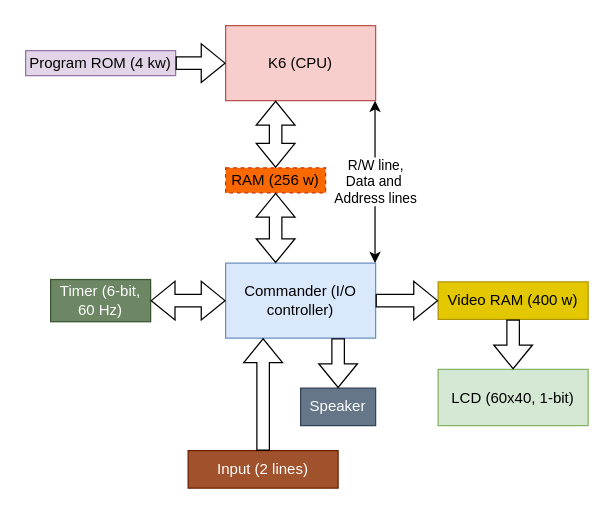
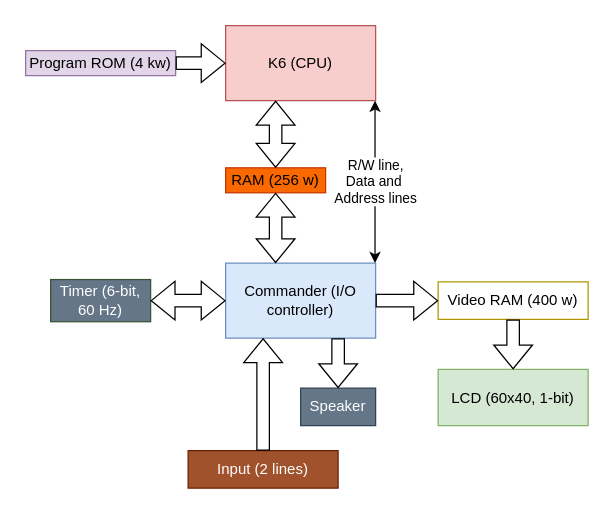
  <mxCell id="0" />
  <mxCell id="1" parent="0" />
  <mxCell id="2" value="K6 (CPU)" style="rounded=0;whiteSpace=wrap;html=1;fillColor=#f8cecc;strokeColor=#b85450;" vertex="1" parent="1"><mxGeometry x="180" y="20" width="120" height="60" as="geometry" /></mxCell>
- <mxCell id="3" value="RAM (256 w)" style="rounded=0;whiteSpace=wrap;html=1;fillColor=#fa6800;strokeColor=#C73500;fontColor=#000000;dashed=1;" vertex="1" parent="1"><mxGeometry x="180" y="133.75" width="80" height="20" as="geometry" /></mxCell>
+ <mxCell id="3" value="RAM (256 w)" style="rounded=0;whiteSpace=wrap;html=1;fillColor=#fa6800;strokeColor=#C73500;fontColor=#000000;" vertex="1" parent="1"><mxGeometry x="180" y="133.75" width="80" height="20" as="geometry" /></mxCell>
  <mxCell id="4" value="" style="shape=flexArrow;endArrow=classic;startArrow=classic;html=1;rounded=0;entryX=0.5;entryY=0;entryDx=0;entryDy=0;exitX=0.5;exitY=1;exitDx=0;exitDy=0;" edge="1" parent="1" target="3"><mxGeometry width="100" height="100" relative="1" as="geometry"><mxPoint x="220" y="80" as="sourcePoint" /><mxPoint x="210" y="230" as="targetPoint" /></mxGeometry></mxCell>
  <mxCell id="5" value="Program ROM (4 kw)" style="rounded=0;whiteSpace=wrap;html=1;fillColor=#e1d5e7;strokeColor=#9673a6;" vertex="1" parent="1"><mxGeometry x="20" y="40" width="120" height="20" as="geometry" /></mxCell>
  <mxCell id="6" value="" style="shape=flexArrow;endArrow=classic;html=1;rounded=0;entryX=0;entryY=0.5;entryDx=0;entryDy=0;exitX=1;exitY=0.5;exitDx=0;exitDy=0;" edge="1" parent="1" source="5" target="2"><mxGeometry width="50" height="50" relative="1" as="geometry"><mxPoint x="100" y="440" as="sourcePoint" /><mxPoint x="150" y="390" as="targetPoint" /></mxGeometry></mxCell>
  <mxCell id="7" value="Commander (I/O controller)" style="rounded=0;whiteSpace=wrap;html=1;fillColor=#dae8fc;strokeColor=#6c8ebf;" vertex="1" parent="1"><mxGeometry x="180" y="210" width="120" height="60" as="geometry" /></mxCell>
  <mxCell id="8" value="" style="shape=flexArrow;endArrow=classic;startArrow=classic;html=1;rounded=0;entryX=0.5;entryY=0;entryDx=0;entryDy=0;exitX=0.5;exitY=1;exitDx=0;exitDy=0;" edge="1" parent="1" source="3"><mxGeometry width="100" height="100" relative="1" as="geometry"><mxPoint x="110" y="280" as="sourcePoint" /><mxPoint x="220" y="210" as="targetPoint" /></mxGeometry></mxCell>
  <mxCell id="9" value="Input (2 lines)" style="rounded=0;whiteSpace=wrap;html=1;fillColor=#a0522d;fontColor=#ffffff;strokeColor=#6D1F00;" vertex="1" parent="1"><mxGeometry x="150" y="360" width="120" height="30" as="geometry" /></mxCell>
  <mxCell id="10" value="" style="shape=flexArrow;endArrow=classic;html=1;rounded=0;entryX=0.25;entryY=1;entryDx=0;entryDy=0;exitX=0.5;exitY=0;exitDx=0;exitDy=0;" edge="1" parent="1" source="9" target="7"><mxGeometry width="50" height="50" relative="1" as="geometry"><mxPoint x="370" y="330" as="sourcePoint" /><mxPoint x="420" y="280" as="targetPoint" /></mxGeometry></mxCell>
  <mxCell id="11" value="" style="endArrow=classic;startArrow=classic;html=1;rounded=0;" edge="1" parent="1"><mxGeometry width="50" height="50" relative="1" as="geometry"><mxPoint x="299.52" y="80" as="sourcePoint" /><mxPoint x="299.52" y="210" as="targetPoint" /></mxGeometry></mxCell>
  <mxCell id="12" value="&lt;div&gt;R/W line,&lt;/div&gt;&lt;div&gt;Data and&amp;nbsp;&lt;/div&gt;&lt;div&gt;Address lines&lt;/div&gt;" style="edgeLabel;html=1;align=center;verticalAlign=middle;resizable=0;points=[];" vertex="1" connectable="0" parent="11"><mxGeometry x="0.316" relative="1" as="geometry"><mxPoint y="-22" as="offset" /></mxGeometry></mxCell>
  <mxCell id="13" value="&lt;div&gt;Speaker&lt;/div&gt;" style="rounded=0;whiteSpace=wrap;html=1;fillColor=#647687;fontColor=#ffffff;strokeColor=#314354;" vertex="1" parent="1"><mxGeometry x="240" y="310" width="60" height="30" as="geometry" /></mxCell>
  <mxCell id="14" value="" style="shape=flexArrow;endArrow=classic;html=1;rounded=0;entryX=0.5;entryY=0;entryDx=0;entryDy=0;exitX=0.75;exitY=1;exitDx=0;exitDy=0;" edge="1" parent="1" source="7" target="13"><mxGeometry width="50" height="50" relative="1" as="geometry"><mxPoint x="400" y="330" as="sourcePoint" /><mxPoint x="450" y="280" as="targetPoint" /></mxGeometry></mxCell>
- <mxCell id="15" value="&lt;div&gt;Video RAM (400 w)&lt;/div&gt;" style="rounded=0;whiteSpace=wrap;html=1;fillColor=#e3c800;strokeColor=#B09500;fontColor=#000000;" vertex="1" parent="1"><mxGeometry x="350" y="225" width="120" height="30" as="geometry" /></mxCell>
+ <mxCell id="15" value="&lt;div&gt;Video RAM (400 w)&lt;/div&gt;" style="rounded=0;whiteSpace=wrap;html=1;fillColor=#ffffff;strokeColor=#B09500;fontColor=#000000;" vertex="1" parent="1"><mxGeometry x="350" y="225" width="120" height="30" as="geometry" /></mxCell>
  <mxCell id="16" value="" style="shape=flexArrow;endArrow=classic;html=1;rounded=0;entryX=0;entryY=0.5;entryDx=0;entryDy=0;exitX=1;exitY=0.5;exitDx=0;exitDy=0;" edge="1" parent="1" source="7" target="15"><mxGeometry width="50" height="50" relative="1" as="geometry"><mxPoint x="440" y="290" as="sourcePoint" /><mxPoint x="490" y="240" as="targetPoint" /></mxGeometry></mxCell>
  <mxCell id="17" value="&lt;div&gt;LCD (60x40, 1-bit)&lt;/div&gt;" style="rounded=0;whiteSpace=wrap;html=1;fillColor=#d5e8d4;strokeColor=#82b366;" vertex="1" parent="1"><mxGeometry x="350" y="295" width="120" height="45" as="geometry" /></mxCell>
  <mxCell id="18" value="" style="shape=flexArrow;endArrow=classic;html=1;rounded=0;entryX=0.5;entryY=0;entryDx=0;entryDy=0;exitX=0.5;exitY=1;exitDx=0;exitDy=0;" edge="1" parent="1" source="15" target="17"><mxGeometry width="50" height="50" relative="1" as="geometry"><mxPoint x="310" y="320" as="sourcePoint" /><mxPoint x="360" y="270" as="targetPoint" /></mxGeometry></mxCell>
- <mxCell id="19" value="Timer (6-bit, 60 Hz)" style="rounded=0;whiteSpace=wrap;html=1;fillColor=#6d8764;fontColor=#ffffff;strokeColor=#3A5431;" vertex="1" parent="1"><mxGeometry x="40" y="223.13" width="80" height="33.75" as="geometry" /></mxCell>
+ <mxCell id="19" value="Timer (6-bit, 60 Hz)" style="rounded=0;whiteSpace=wrap;html=1;fillColor=#647687;fontColor=#ffffff;strokeColor=#3A5431;" vertex="1" parent="1"><mxGeometry x="40" y="223.13" width="80" height="33.75" as="geometry" /></mxCell>
  <mxCell id="20" value="" style="shape=flexArrow;endArrow=classic;startArrow=classic;html=1;rounded=0;exitX=0;exitY=0.5;exitDx=0;exitDy=0;entryX=1;entryY=0.5;entryDx=0;entryDy=0;" edge="1" parent="1" source="7" target="19"><mxGeometry width="100" height="100" relative="1" as="geometry"><mxPoint x="360" y="210" as="sourcePoint" /><mxPoint x="130" y="250" as="targetPoint" /></mxGeometry></mxCell>
